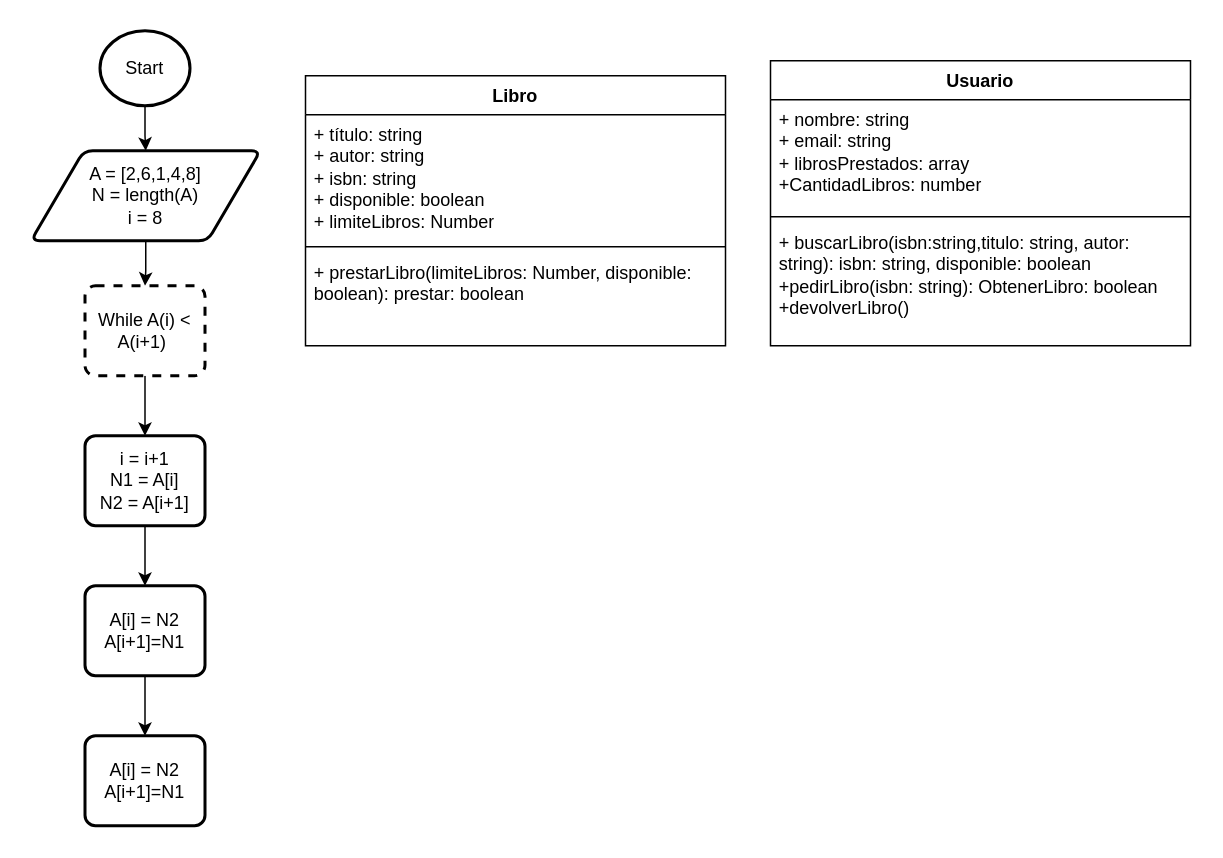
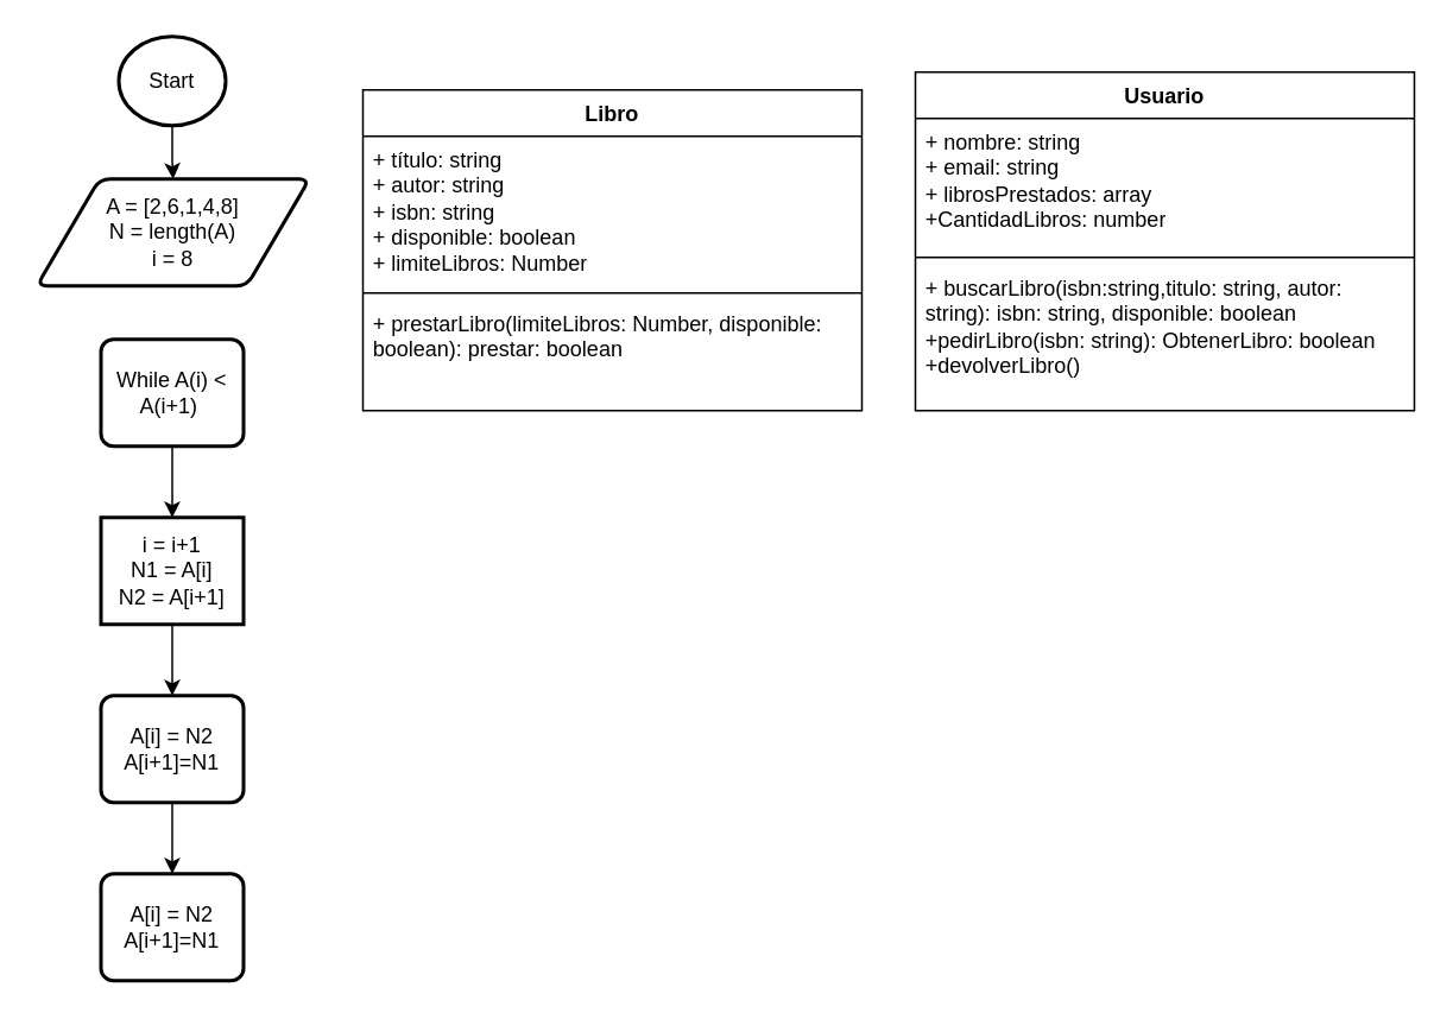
  <mxCell id="0" />
  <mxCell id="1" parent="0" />
  <mxCell id="2" style="edgeStyle=orthogonalEdgeStyle;rounded=0;orthogonalLoop=1;jettySize=auto;html=1;" parent="1" source="3" target="5" edge="1"><mxGeometry relative="1" as="geometry" /></mxCell>
  <mxCell id="3" value="Start" style="strokeWidth=2;html=1;shape=mxgraph.flowchart.start_2;whiteSpace=wrap;" parent="1" vertex="1"><mxGeometry x="66" y="20" width="60" height="50" as="geometry" /></mxCell>
- <mxCell id="4" style="edgeStyle=orthogonalEdgeStyle;rounded=0;orthogonalLoop=1;jettySize=auto;html=1;" parent="1" source="5" target="7" edge="1"><mxGeometry relative="1" as="geometry" /></mxCell>
  <mxCell id="5" value="A = [2,6,1,4,8]&lt;div&gt;N = length(A)&lt;/div&gt;&lt;div&gt;i = 8&lt;/div&gt;" style="shape=parallelogram;html=1;strokeWidth=2;perimeter=parallelogramPerimeter;whiteSpace=wrap;rounded=1;arcSize=12;size=0.23;" parent="1" vertex="1"><mxGeometry x="20" y="100" width="153" height="60" as="geometry" /></mxCell>
  <mxCell id="6" style="edgeStyle=orthogonalEdgeStyle;rounded=0;orthogonalLoop=1;jettySize=auto;html=1;entryX=0.5;entryY=0;entryDx=0;entryDy=0;" parent="1" source="7" target="9" edge="1"><mxGeometry relative="1" as="geometry" /></mxCell>
- <mxCell id="7" value="While A(i) &amp;lt; A(i+1)&amp;nbsp;" style="rounded=1;whiteSpace=wrap;html=1;absoluteArcSize=1;arcSize=14;strokeWidth=2;dashed=1;" parent="1" vertex="1"><mxGeometry x="56" y="190" width="80" height="60" as="geometry" /></mxCell>
+ <mxCell id="7" value="While A(i) &amp;lt; A(i+1)&amp;nbsp;" style="rounded=1;whiteSpace=wrap;html=1;absoluteArcSize=1;arcSize=14;strokeWidth=2;" parent="1" vertex="1"><mxGeometry x="56" y="190" width="80" height="60" as="geometry" /></mxCell>
  <mxCell id="8" style="edgeStyle=orthogonalEdgeStyle;rounded=0;orthogonalLoop=1;jettySize=auto;html=1;" parent="1" source="9" target="11" edge="1"><mxGeometry relative="1" as="geometry" /></mxCell>
- <mxCell id="9" value="i = i+1&lt;div&gt;N1 = A[i]&lt;/div&gt;&lt;div&gt;N2 = A[i+1]&lt;/div&gt;" style="rounded=1;whiteSpace=wrap;html=1;absoluteArcSize=1;arcSize=14;strokeWidth=2;" parent="1" vertex="1"><mxGeometry x="56" y="290" width="80" height="60" as="geometry" /></mxCell>
+ <mxCell id="9" value="i = i+1&lt;div&gt;N1 = A[i]&lt;/div&gt;&lt;div&gt;N2 = A[i+1]&lt;/div&gt;" style="whiteSpace=wrap;html=1;absoluteArcSize=1;arcSize=14;strokeWidth=2;rounded=0;" parent="1" vertex="1"><mxGeometry x="56" y="290" width="80" height="60" as="geometry" /></mxCell>
  <mxCell id="10" style="edgeStyle=orthogonalEdgeStyle;rounded=0;orthogonalLoop=1;jettySize=auto;html=1;" parent="1" source="11" target="12" edge="1"><mxGeometry relative="1" as="geometry" /></mxCell>
  <mxCell id="11" value="A[i] = N2&lt;div&gt;A[i+1]=N1&lt;/div&gt;" style="rounded=1;whiteSpace=wrap;html=1;absoluteArcSize=1;arcSize=14;strokeWidth=2;" parent="1" vertex="1"><mxGeometry x="56" y="390" width="80" height="60" as="geometry" /></mxCell>
  <mxCell id="12" value="A[i] = N2&lt;div&gt;A[i+1]=N1&lt;/div&gt;" style="rounded=1;whiteSpace=wrap;html=1;absoluteArcSize=1;arcSize=14;strokeWidth=2;" parent="1" vertex="1"><mxGeometry x="56" y="490" width="80" height="60" as="geometry" /></mxCell>
  <mxCell id="13" value="Libro" style="swimlane;fontStyle=1;align=center;verticalAlign=top;childLayout=stackLayout;horizontal=1;startSize=26;horizontalStack=0;resizeParent=1;resizeParentMax=0;resizeLast=0;collapsible=1;marginBottom=0;whiteSpace=wrap;html=1;" vertex="1" parent="1"><mxGeometry x="203" y="50" width="280" height="180" as="geometry" /></mxCell>
  <mxCell id="14" value="+ título: string&lt;div&gt;+ autor: string&lt;/div&gt;&lt;div&gt;+ isbn: string&lt;/div&gt;&lt;div&gt;+ disponible: boolean&lt;/div&gt;&lt;div&gt;+ limiteLibros: Number&lt;/div&gt;" style="text;strokeColor=none;fillColor=none;align=left;verticalAlign=top;spacingLeft=4;spacingRight=4;overflow=hidden;rotatable=0;points=[[0,0.5],[1,0.5]];portConstraint=eastwest;whiteSpace=wrap;html=1;" vertex="1" parent="13"><mxGeometry y="26" width="280" height="84" as="geometry" /></mxCell>
  <mxCell id="15" value="" style="line;strokeWidth=1;fillColor=none;align=left;verticalAlign=middle;spacingTop=-1;spacingLeft=3;spacingRight=3;rotatable=0;labelPosition=right;points=[];portConstraint=eastwest;strokeColor=inherit;" vertex="1" parent="13"><mxGeometry y="110" width="280" height="8" as="geometry" /></mxCell>
  <mxCell id="16" value="+ prestarLibro(limiteLibros: Number, disponible: boolean): prestar: boolean" style="text;strokeColor=none;fillColor=none;align=left;verticalAlign=top;spacingLeft=4;spacingRight=4;overflow=hidden;rotatable=0;points=[[0,0.5],[1,0.5]];portConstraint=eastwest;whiteSpace=wrap;html=1;" vertex="1" parent="13"><mxGeometry y="118" width="280" height="62" as="geometry" /></mxCell>
  <mxCell id="17" value="Usuario" style="swimlane;fontStyle=1;align=center;verticalAlign=top;childLayout=stackLayout;horizontal=1;startSize=26;horizontalStack=0;resizeParent=1;resizeParentMax=0;resizeLast=0;collapsible=1;marginBottom=0;whiteSpace=wrap;html=1;" vertex="1" parent="1"><mxGeometry x="513" y="40" width="280" height="190" as="geometry" /></mxCell>
  <mxCell id="18" value="+ nombre: string&lt;div&gt;+ email: string&lt;/div&gt;&lt;div&gt;+ librosPrestados: array&lt;/div&gt;&lt;div&gt;+CantidadLibros: number&lt;/div&gt;" style="text;strokeColor=none;fillColor=none;align=left;verticalAlign=top;spacingLeft=4;spacingRight=4;overflow=hidden;rotatable=0;points=[[0,0.5],[1,0.5]];portConstraint=eastwest;whiteSpace=wrap;html=1;" vertex="1" parent="17"><mxGeometry y="26" width="280" height="74" as="geometry" /></mxCell>
  <mxCell id="19" value="" style="line;strokeWidth=1;fillColor=none;align=left;verticalAlign=middle;spacingTop=-1;spacingLeft=3;spacingRight=3;rotatable=0;labelPosition=right;points=[];portConstraint=eastwest;strokeColor=inherit;" vertex="1" parent="17"><mxGeometry y="100" width="280" height="8" as="geometry" /></mxCell>
  <mxCell id="20" value="+ buscarLibro(isbn:string,titulo: string, autor: string): isbn: string, disponible: boolean&lt;div&gt;+pedirLibro(isbn: string): ObtenerLibro: boolean&lt;/div&gt;&lt;div&gt;+devolverLibro()&lt;/div&gt;" style="text;strokeColor=none;fillColor=none;align=left;verticalAlign=top;spacingLeft=4;spacingRight=4;overflow=hidden;rotatable=0;points=[[0,0.5],[1,0.5]];portConstraint=eastwest;whiteSpace=wrap;html=1;" vertex="1" parent="17"><mxGeometry y="108" width="280" height="82" as="geometry" /></mxCell>
